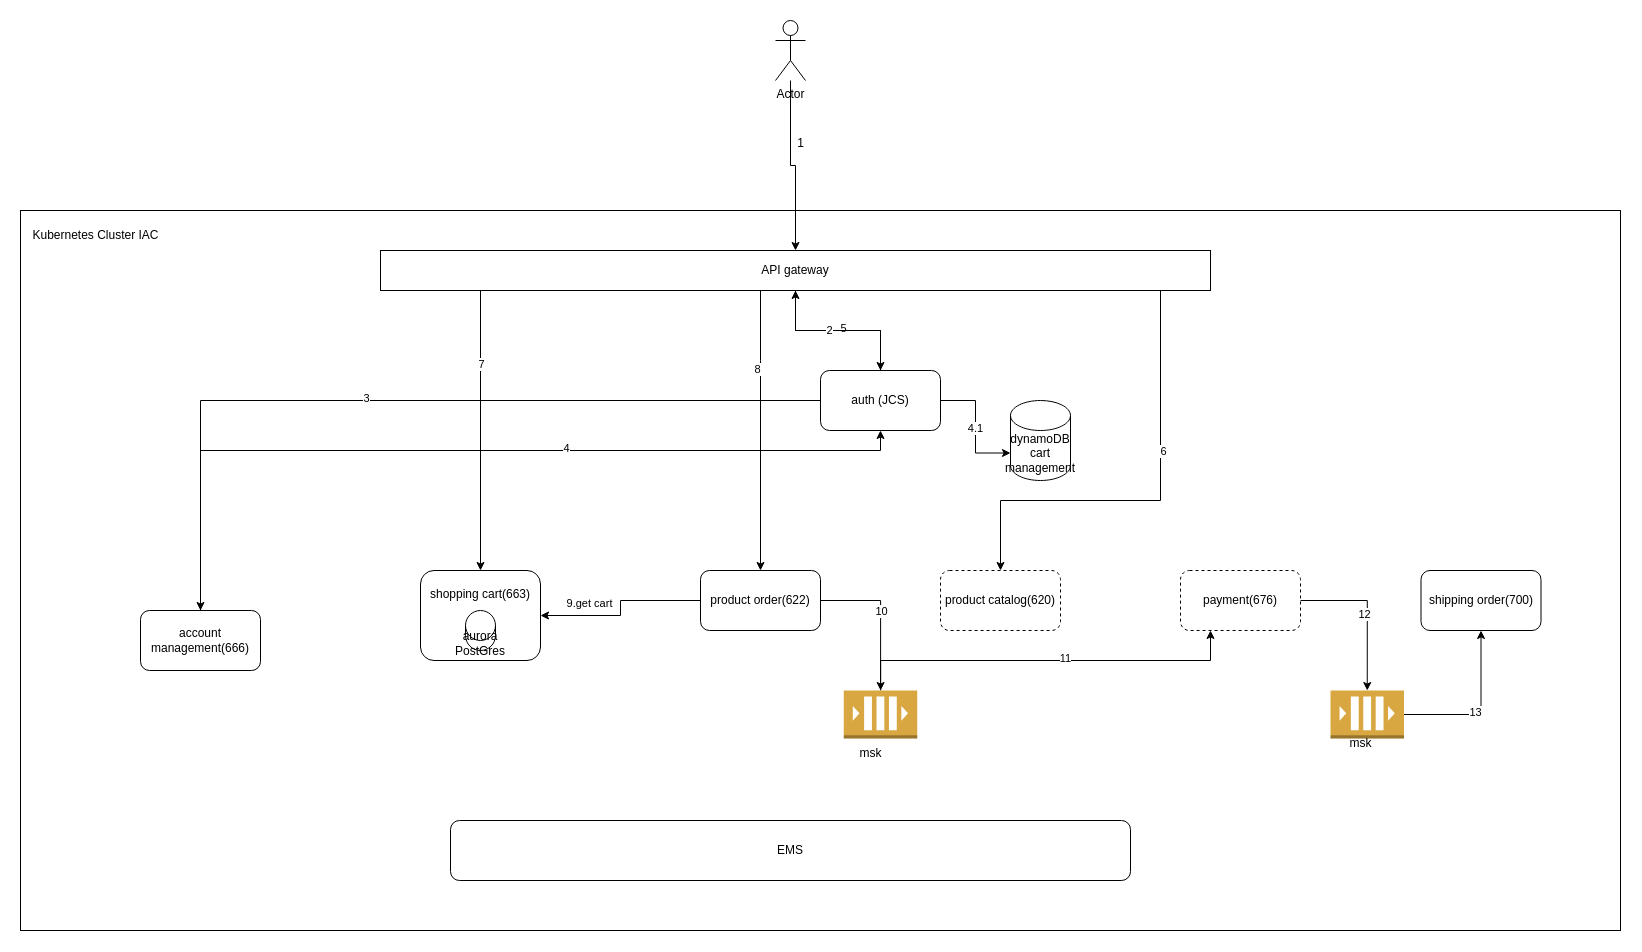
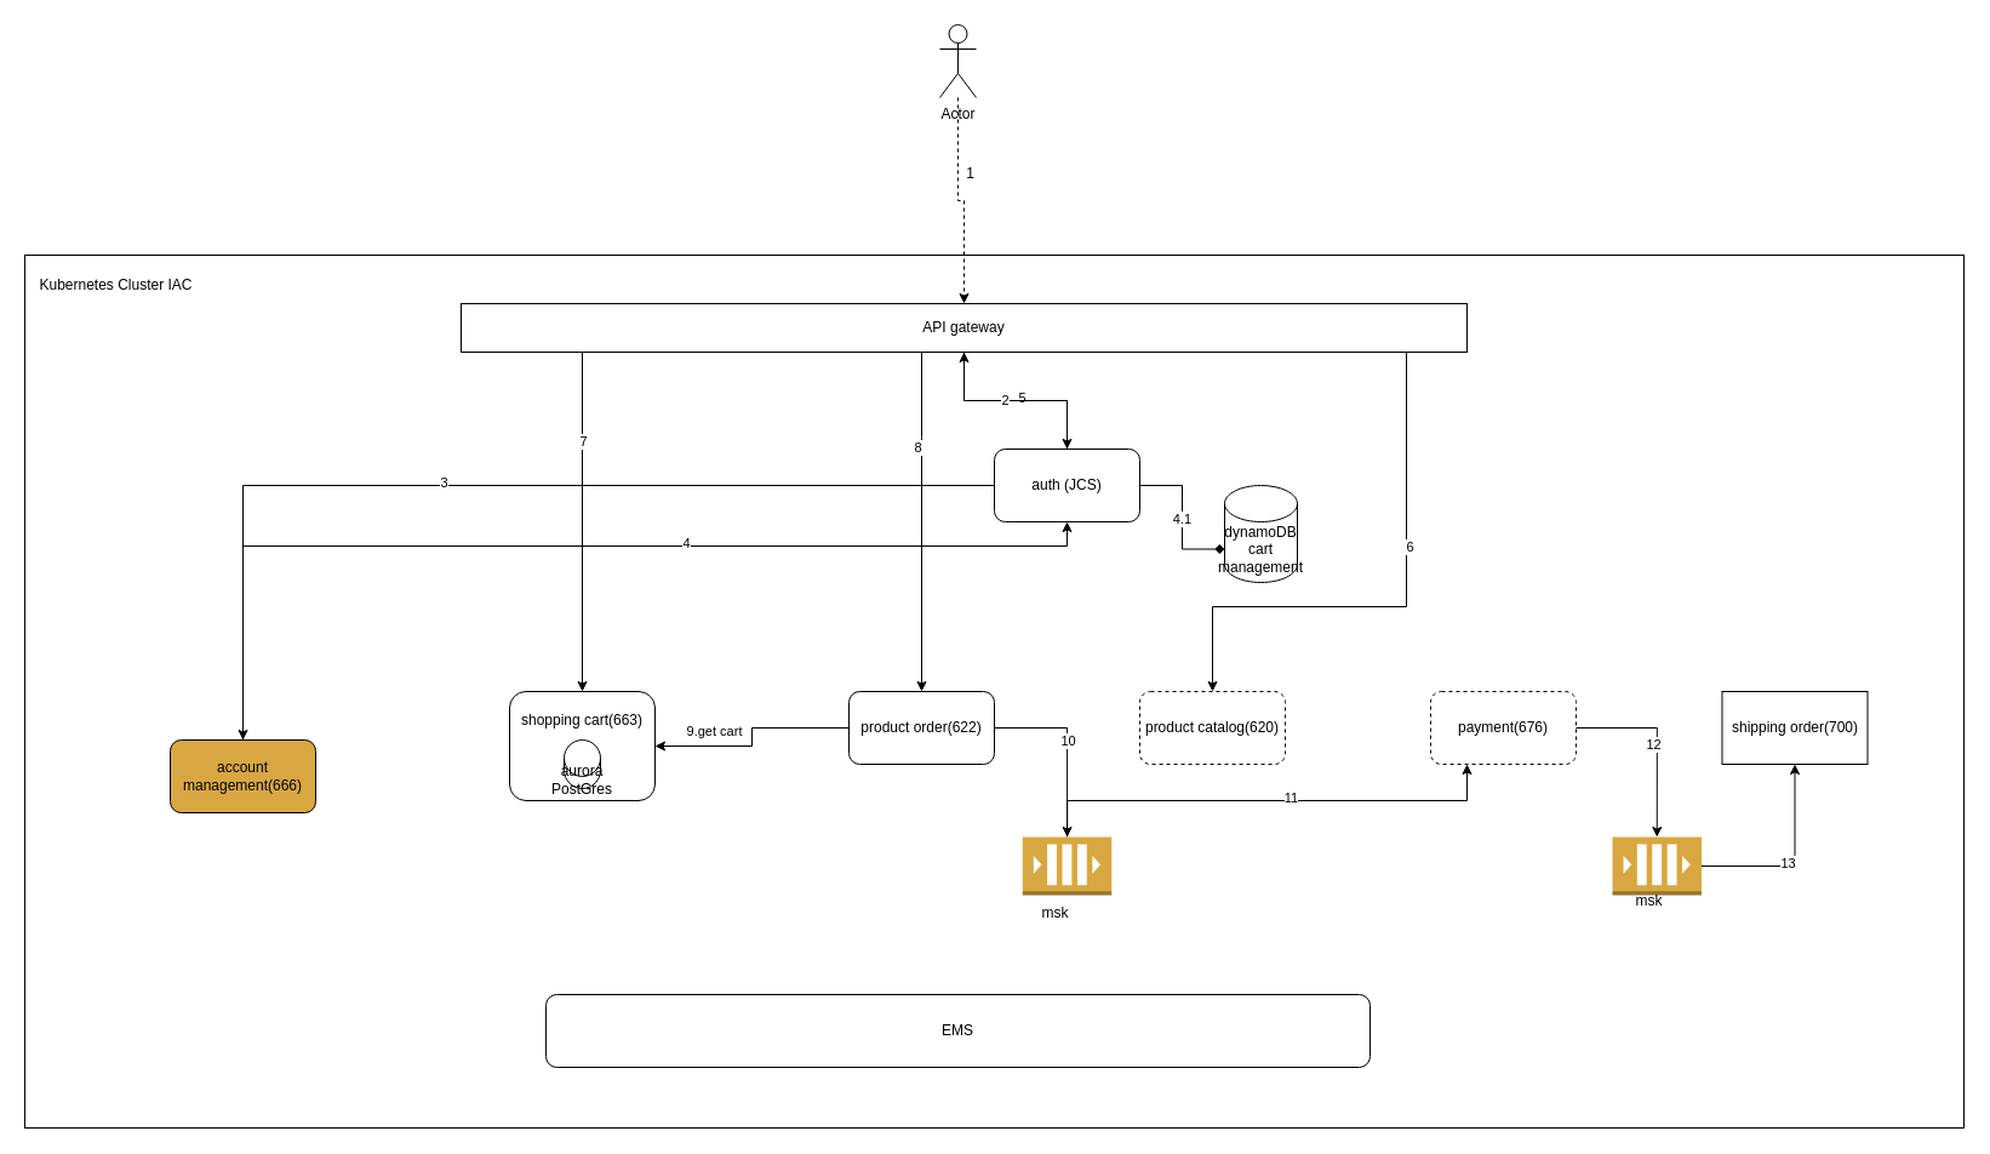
  <mxCell id="0" />
  <mxCell id="1" parent="0" />
  <mxCell id="2" value="" style="rounded=0;whiteSpace=wrap;html=1;" vertex="1" parent="1"><mxGeometry x="20" y="210" width="1600" height="720" as="geometry" /></mxCell>
  <mxCell id="3" value="" style="group" vertex="1" connectable="0" parent="1"><mxGeometry x="140" y="250" width="1400.5" height="630" as="geometry" /></mxCell>
  <mxCell id="4" style="edgeStyle=orthogonalEdgeStyle;rounded=0;orthogonalLoop=1;jettySize=auto;html=1;" edge="1" parent="3" source="8" target="11"><mxGeometry relative="1" as="geometry" /></mxCell>
  <mxCell id="5" value="9.get cart" style="edgeLabel;html=1;align=center;verticalAlign=middle;resizable=0;points=[];" vertex="1" connectable="0" parent="4"><mxGeometry x="0.441" y="-13" relative="1" as="geometry"><mxPoint x="-1" as="offset" /></mxGeometry></mxCell>
  <mxCell id="6" style="edgeStyle=orthogonalEdgeStyle;rounded=0;orthogonalLoop=1;jettySize=auto;html=1;" edge="1" parent="3" source="8" target="24"><mxGeometry relative="1" as="geometry" /></mxCell>
  <mxCell id="7" value="10" style="edgeLabel;html=1;align=center;verticalAlign=middle;resizable=0;points=[];" vertex="1" connectable="0" parent="6"><mxGeometry x="-0.051" relative="1" as="geometry"><mxPoint as="offset" /></mxGeometry></mxCell>
  <mxCell id="8" value="product order(622)" style="rounded=1;whiteSpace=wrap;html=1;" vertex="1" parent="3"><mxGeometry x="560" y="320" width="120" height="60" as="geometry" /></mxCell>
  <mxCell id="9" value="product catalog(620)" style="rounded=1;whiteSpace=wrap;html=1;dashed=1;" vertex="1" parent="3"><mxGeometry x="800" y="320" width="120" height="60" as="geometry" /></mxCell>
  <mxCell id="10" value="payment(676)" style="rounded=1;whiteSpace=wrap;html=1;dashed=1;" vertex="1" parent="3"><mxGeometry x="1040" y="320" width="120" height="60" as="geometry" /></mxCell>
  <mxCell id="11" value="shopping cart(663)&lt;div&gt;&lt;br&gt;&lt;/div&gt;&lt;div&gt;&lt;br&gt;&lt;/div&gt;&lt;div&gt;&lt;br&gt;&lt;/div&gt;" style="rounded=1;whiteSpace=wrap;html=1;" vertex="1" parent="3"><mxGeometry x="280" y="320" width="120" height="90" as="geometry" /></mxCell>
- <mxCell id="12" value="shipping order(700)" style="rounded=1;whiteSpace=wrap;html=1;" vertex="1" parent="3"><mxGeometry x="1280.5" y="320" width="120" height="60" as="geometry" /></mxCell>
+ <mxCell id="12" value="shipping order(700)" style="whiteSpace=wrap;html=1;rounded=0;" vertex="1" parent="3"><mxGeometry x="1280.5" y="320" width="120" height="60" as="geometry" /></mxCell>
  <mxCell id="13" style="edgeStyle=orthogonalEdgeStyle;rounded=0;orthogonalLoop=1;jettySize=auto;html=1;" edge="1" parent="3" source="15" target="20"><mxGeometry relative="1" as="geometry"><Array as="points"><mxPoint x="60" y="200" /><mxPoint x="740" y="200" /></Array></mxGeometry></mxCell>
  <mxCell id="14" value="4" style="edgeLabel;html=1;align=center;verticalAlign=middle;resizable=0;points=[];" vertex="1" connectable="0" parent="13"><mxGeometry x="0.221" y="3" relative="1" as="geometry"><mxPoint as="offset" /></mxGeometry></mxCell>
- <mxCell id="15" value="account management(666)" style="rounded=1;whiteSpace=wrap;html=1;" vertex="1" parent="3"><mxGeometry y="360" width="120" height="60" as="geometry" /></mxCell>
+ <mxCell id="15" value="account management(666)" style="rounded=1;whiteSpace=wrap;html=1;fillColor=#d9a741;" vertex="1" parent="3"><mxGeometry y="360" width="120" height="60" as="geometry" /></mxCell>
  <mxCell id="16" style="edgeStyle=orthogonalEdgeStyle;rounded=0;orthogonalLoop=1;jettySize=auto;html=1;entryX=0.5;entryY=0;entryDx=0;entryDy=0;" edge="1" parent="3" source="20" target="15"><mxGeometry relative="1" as="geometry" /></mxCell>
  <mxCell id="17" value="3" style="edgeLabel;html=1;align=center;verticalAlign=middle;resizable=0;points=[];" vertex="1" connectable="0" parent="16"><mxGeometry x="0.096" y="-3" relative="1" as="geometry"><mxPoint as="offset" /></mxGeometry></mxCell>
  <mxCell id="18" style="edgeStyle=orthogonalEdgeStyle;rounded=0;orthogonalLoop=1;jettySize=auto;html=1;" edge="1" parent="3" source="20" target="38"><mxGeometry relative="1" as="geometry" /></mxCell>
  <mxCell id="19" value="5" style="edgeLabel;html=1;align=center;verticalAlign=middle;resizable=0;points=[];" vertex="1" connectable="0" parent="18"><mxGeometry x="-0.051" y="-3" relative="1" as="geometry"><mxPoint as="offset" /></mxGeometry></mxCell>
  <mxCell id="20" value="auth (JCS)" style="rounded=1;whiteSpace=wrap;html=1;" vertex="1" parent="3"><mxGeometry x="680" y="120" width="120" height="60" as="geometry" /></mxCell>
  <mxCell id="21" value="aurora PostGres" style="shape=cylinder3;whiteSpace=wrap;html=1;boundedLbl=1;backgroundOutline=1;size=15;" vertex="1" parent="3"><mxGeometry x="325" y="360" width="30" height="40" as="geometry" /></mxCell>
  <mxCell id="22" style="edgeStyle=orthogonalEdgeStyle;rounded=0;orthogonalLoop=1;jettySize=auto;html=1;entryX=0.25;entryY=1;entryDx=0;entryDy=0;" edge="1" parent="3" source="24" target="10"><mxGeometry relative="1" as="geometry"><Array as="points"><mxPoint x="740" y="410" /><mxPoint x="1070" y="410" /></Array></mxGeometry></mxCell>
  <mxCell id="23" value="11" style="edgeLabel;html=1;align=center;verticalAlign=middle;resizable=0;points=[];" vertex="1" connectable="0" parent="22"><mxGeometry x="0.094" y="3" relative="1" as="geometry"><mxPoint x="1" as="offset" /></mxGeometry></mxCell>
  <mxCell id="24" value="" style="outlineConnect=0;dashed=0;verticalLabelPosition=bottom;verticalAlign=top;align=center;html=1;shape=mxgraph.aws3.queue;fillColor=#D9A741;gradientColor=none;" vertex="1" parent="3"><mxGeometry x="703.25" y="440" width="73.5" height="48" as="geometry" /></mxCell>
  <mxCell id="25" style="edgeStyle=orthogonalEdgeStyle;rounded=0;orthogonalLoop=1;jettySize=auto;html=1;entryX=0.5;entryY=1;entryDx=0;entryDy=0;" edge="1" parent="3" source="27" target="12"><mxGeometry relative="1" as="geometry" /></mxCell>
  <mxCell id="26" value="13" style="edgeLabel;html=1;align=center;verticalAlign=middle;resizable=0;points=[];" vertex="1" connectable="0" parent="25"><mxGeometry x="-0.12" y="3" relative="1" as="geometry"><mxPoint as="offset" /></mxGeometry></mxCell>
  <mxCell id="27" value="" style="outlineConnect=0;dashed=0;verticalLabelPosition=bottom;verticalAlign=top;align=center;html=1;shape=mxgraph.aws3.queue;fillColor=#D9A741;gradientColor=none;" vertex="1" parent="3"><mxGeometry x="1190" y="440" width="73.5" height="48" as="geometry" /></mxCell>
  <mxCell id="28" value="msk" style="text;html=1;align=center;verticalAlign=middle;resizable=0;points=[];autosize=1;strokeColor=none;fillColor=none;" vertex="1" parent="3"><mxGeometry x="705" y="488" width="50" height="30" as="geometry" /></mxCell>
  <mxCell id="29" value="msk" style="text;html=1;align=center;verticalAlign=middle;resizable=0;points=[];autosize=1;strokeColor=none;fillColor=none;" vertex="1" parent="3"><mxGeometry x="1195" y="478" width="50" height="30" as="geometry" /></mxCell>
  <mxCell id="30" style="edgeStyle=orthogonalEdgeStyle;rounded=0;orthogonalLoop=1;jettySize=auto;html=1;" edge="1" parent="3" source="38" target="20"><mxGeometry relative="1" as="geometry" /></mxCell>
  <mxCell id="31" value="2" style="edgeLabel;html=1;align=center;verticalAlign=middle;resizable=0;points=[];" vertex="1" connectable="0" parent="30"><mxGeometry x="-0.104" y="1" relative="1" as="geometry"><mxPoint x="-1" as="offset" /></mxGeometry></mxCell>
  <mxCell id="32" style="edgeStyle=orthogonalEdgeStyle;rounded=0;orthogonalLoop=1;jettySize=auto;html=1;" edge="1" parent="3" source="38" target="9"><mxGeometry relative="1" as="geometry"><Array as="points"><mxPoint x="1020" y="250" /><mxPoint x="860" y="250" /></Array></mxGeometry></mxCell>
  <mxCell id="33" value="6" style="edgeLabel;html=1;align=center;verticalAlign=middle;resizable=0;points=[];" vertex="1" connectable="0" parent="32"><mxGeometry x="-0.267" y="2" relative="1" as="geometry"><mxPoint y="-1" as="offset" /></mxGeometry></mxCell>
  <mxCell id="34" style="edgeStyle=orthogonalEdgeStyle;rounded=0;orthogonalLoop=1;jettySize=auto;html=1;entryX=0.5;entryY=0;entryDx=0;entryDy=0;" edge="1" parent="3" source="38" target="11"><mxGeometry relative="1" as="geometry"><Array as="points"><mxPoint x="340" y="120" /><mxPoint x="340" y="120" /></Array></mxGeometry></mxCell>
  <mxCell id="35" value="7" style="edgeLabel;html=1;align=center;verticalAlign=middle;resizable=0;points=[];" vertex="1" connectable="0" parent="34"><mxGeometry x="-0.472" relative="1" as="geometry"><mxPoint y="-1" as="offset" /></mxGeometry></mxCell>
  <mxCell id="36" style="edgeStyle=orthogonalEdgeStyle;rounded=0;orthogonalLoop=1;jettySize=auto;html=1;" edge="1" parent="3" source="38" target="8"><mxGeometry relative="1" as="geometry"><Array as="points"><mxPoint x="620" y="110" /><mxPoint x="620" y="110" /></Array></mxGeometry></mxCell>
  <mxCell id="37" value="8" style="edgeLabel;html=1;align=center;verticalAlign=middle;resizable=0;points=[];" vertex="1" connectable="0" parent="36"><mxGeometry x="-0.433" y="-4" relative="1" as="geometry"><mxPoint y="-1" as="offset" /></mxGeometry></mxCell>
  <mxCell id="38" value="API gateway" style="rounded=0;whiteSpace=wrap;html=1;" vertex="1" parent="3"><mxGeometry x="240" width="830" height="40" as="geometry" /></mxCell>
  <mxCell id="39" value="dynamoDB cart management" style="shape=cylinder3;whiteSpace=wrap;html=1;boundedLbl=1;backgroundOutline=1;size=15;" vertex="1" parent="3"><mxGeometry x="870" y="150" width="60" height="80" as="geometry" /></mxCell>
  <mxCell id="40" value="EMS" style="rounded=1;whiteSpace=wrap;html=1;" vertex="1" parent="3"><mxGeometry x="310" y="570" width="680" height="60" as="geometry" /></mxCell>
- <mxCell id="41" style="edgeStyle=orthogonalEdgeStyle;rounded=0;orthogonalLoop=1;jettySize=auto;html=1;entryX=0;entryY=0;entryDx=0;entryDy=52.5;entryPerimeter=0;" edge="1" parent="3" source="20" target="39"><mxGeometry relative="1" as="geometry" /></mxCell>
+ <mxCell id="41" style="edgeStyle=orthogonalEdgeStyle;rounded=0;orthogonalLoop=1;jettySize=auto;html=1;entryX=0;entryY=0;entryDx=0;entryDy=52.5;entryPerimeter=0;endArrow=diamond;" edge="1" parent="3" source="20" target="39"><mxGeometry relative="1" as="geometry" /></mxCell>
  <mxCell id="42" value="4.1" style="edgeLabel;html=1;align=center;verticalAlign=middle;resizable=0;points=[];" vertex="1" connectable="0" parent="41"><mxGeometry x="-0.007" y="-1" relative="1" as="geometry"><mxPoint y="1" as="offset" /></mxGeometry></mxCell>
  <mxCell id="43" style="edgeStyle=orthogonalEdgeStyle;rounded=0;orthogonalLoop=1;jettySize=auto;html=1;entryX=0.5;entryY=0;entryDx=0;entryDy=0;entryPerimeter=0;" edge="1" parent="3" source="10" target="27"><mxGeometry relative="1" as="geometry" /></mxCell>
  <mxCell id="44" value="12" style="edgeLabel;html=1;align=center;verticalAlign=middle;resizable=0;points=[];" vertex="1" connectable="0" parent="43"><mxGeometry x="0.017" y="-3" relative="1" as="geometry"><mxPoint as="offset" /></mxGeometry></mxCell>
  <mxCell id="45" value="Kubernetes Cluster IAC" style="text;html=1;align=center;verticalAlign=middle;resizable=0;points=[];autosize=1;strokeColor=none;fillColor=none;" vertex="1" parent="1"><mxGeometry x="20" y="220" width="150" height="30" as="geometry" /></mxCell>
- <mxCell id="46" style="edgeStyle=orthogonalEdgeStyle;rounded=0;orthogonalLoop=1;jettySize=auto;html=1;" edge="1" parent="1" source="47" target="38"><mxGeometry relative="1" as="geometry" /></mxCell>
+ <mxCell id="46" style="edgeStyle=orthogonalEdgeStyle;rounded=0;orthogonalLoop=1;jettySize=auto;html=1;dashed=1;" edge="1" parent="1" source="47" target="38"><mxGeometry relative="1" as="geometry" /></mxCell>
  <mxCell id="47" value="Actor" style="shape=umlActor;verticalLabelPosition=bottom;verticalAlign=top;html=1;outlineConnect=0;" vertex="1" parent="1"><mxGeometry x="775" y="20" width="30" height="60" as="geometry" /></mxCell>
  <mxCell id="48" value="1" style="text;html=1;align=center;verticalAlign=middle;resizable=0;points=[];autosize=1;strokeColor=none;fillColor=none;" vertex="1" parent="1"><mxGeometry x="785" y="128" width="30" height="30" as="geometry" /></mxCell>
